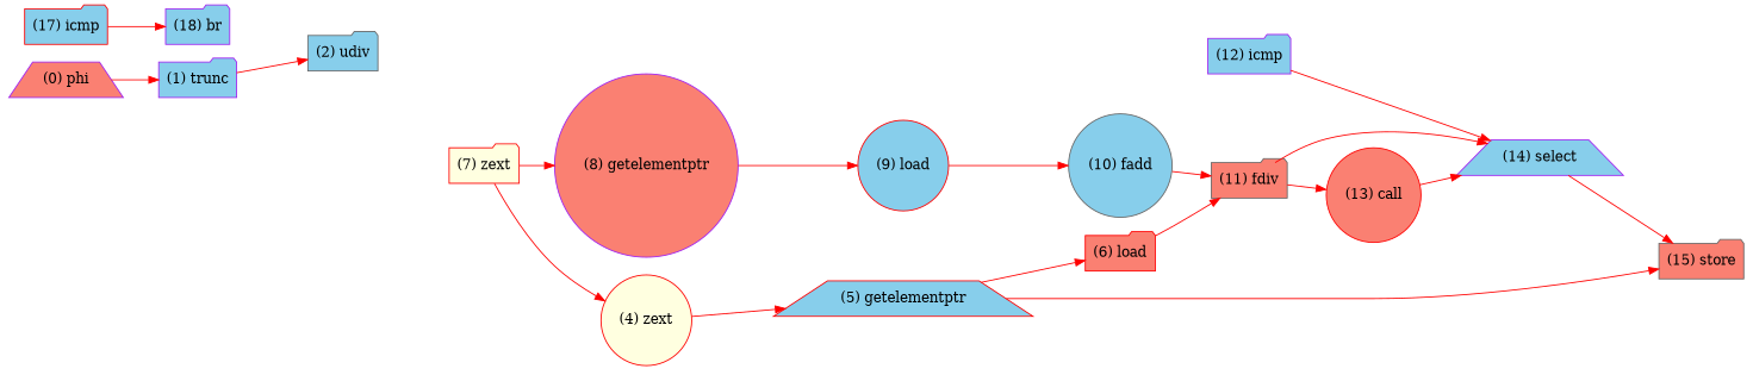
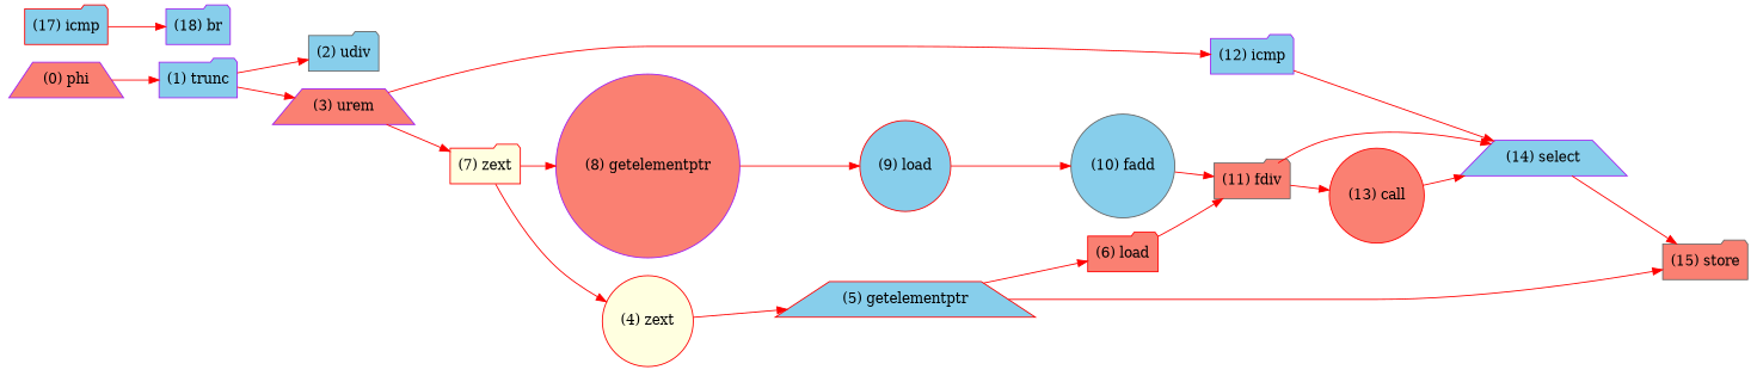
  digraph {
    rankdir=LR
    node [color=purple fillcolor=skyblue shape=folder style=filled]
    edge [color=red]
    n1 [fillcolor=salmon label="(0) phi" shape=trapezium]
    n2 [label="(1) trunc"]
    n3 [color=gray40 label="(2) udiv"]
+   n4 [fillcolor=salmon label="(3) urem" shape=trapezium]
    n5 [color=red fillcolor=lightyellow label="(7) zext"]
    n6 [label="(12) icmp"]
    n7 [color=red fillcolor=lightyellow label="(4) zext" shape=circle]
    n8 [color=red label="(5) getelementptr" shape=trapezium]
    n9 [fillcolor=salmon label="(8) getelementptr" shape=circle]
    n10 [label="(14) select" shape=trapezium]
    n11 [color=red fillcolor=salmon label="(6) load"]
    n12 [color=gray40 fillcolor=salmon label="(15) store"]
    n13 [color=gray40 fillcolor=salmon label="(11) fdiv"]
    n14 [color=red fillcolor=salmon label="(13) call" shape=circle]
    n15 [color=red label="(9) load" shape=circle]
    n16 [color=gray40 label="(10) fadd" shape=circle]
    n17 [color=red label="(17) icmp"]
    n18 [label="(18) br"]
    n1 -> n2
    n2 -> n3
+   n2 -> n4
+   n4 -> n5
+   n4 -> n6
    n5 -> n7
    n5 -> n9
    n6 -> n10
    n7 -> n8
    n8 -> n11
    n8 -> n12
    n9 -> n15
    n10 -> n12
    n11 -> n13
    n13 -> n10
    n13 -> n14
    n14 -> n10
    n15 -> n16
    n16 -> n13
    n17 -> n18
  }
